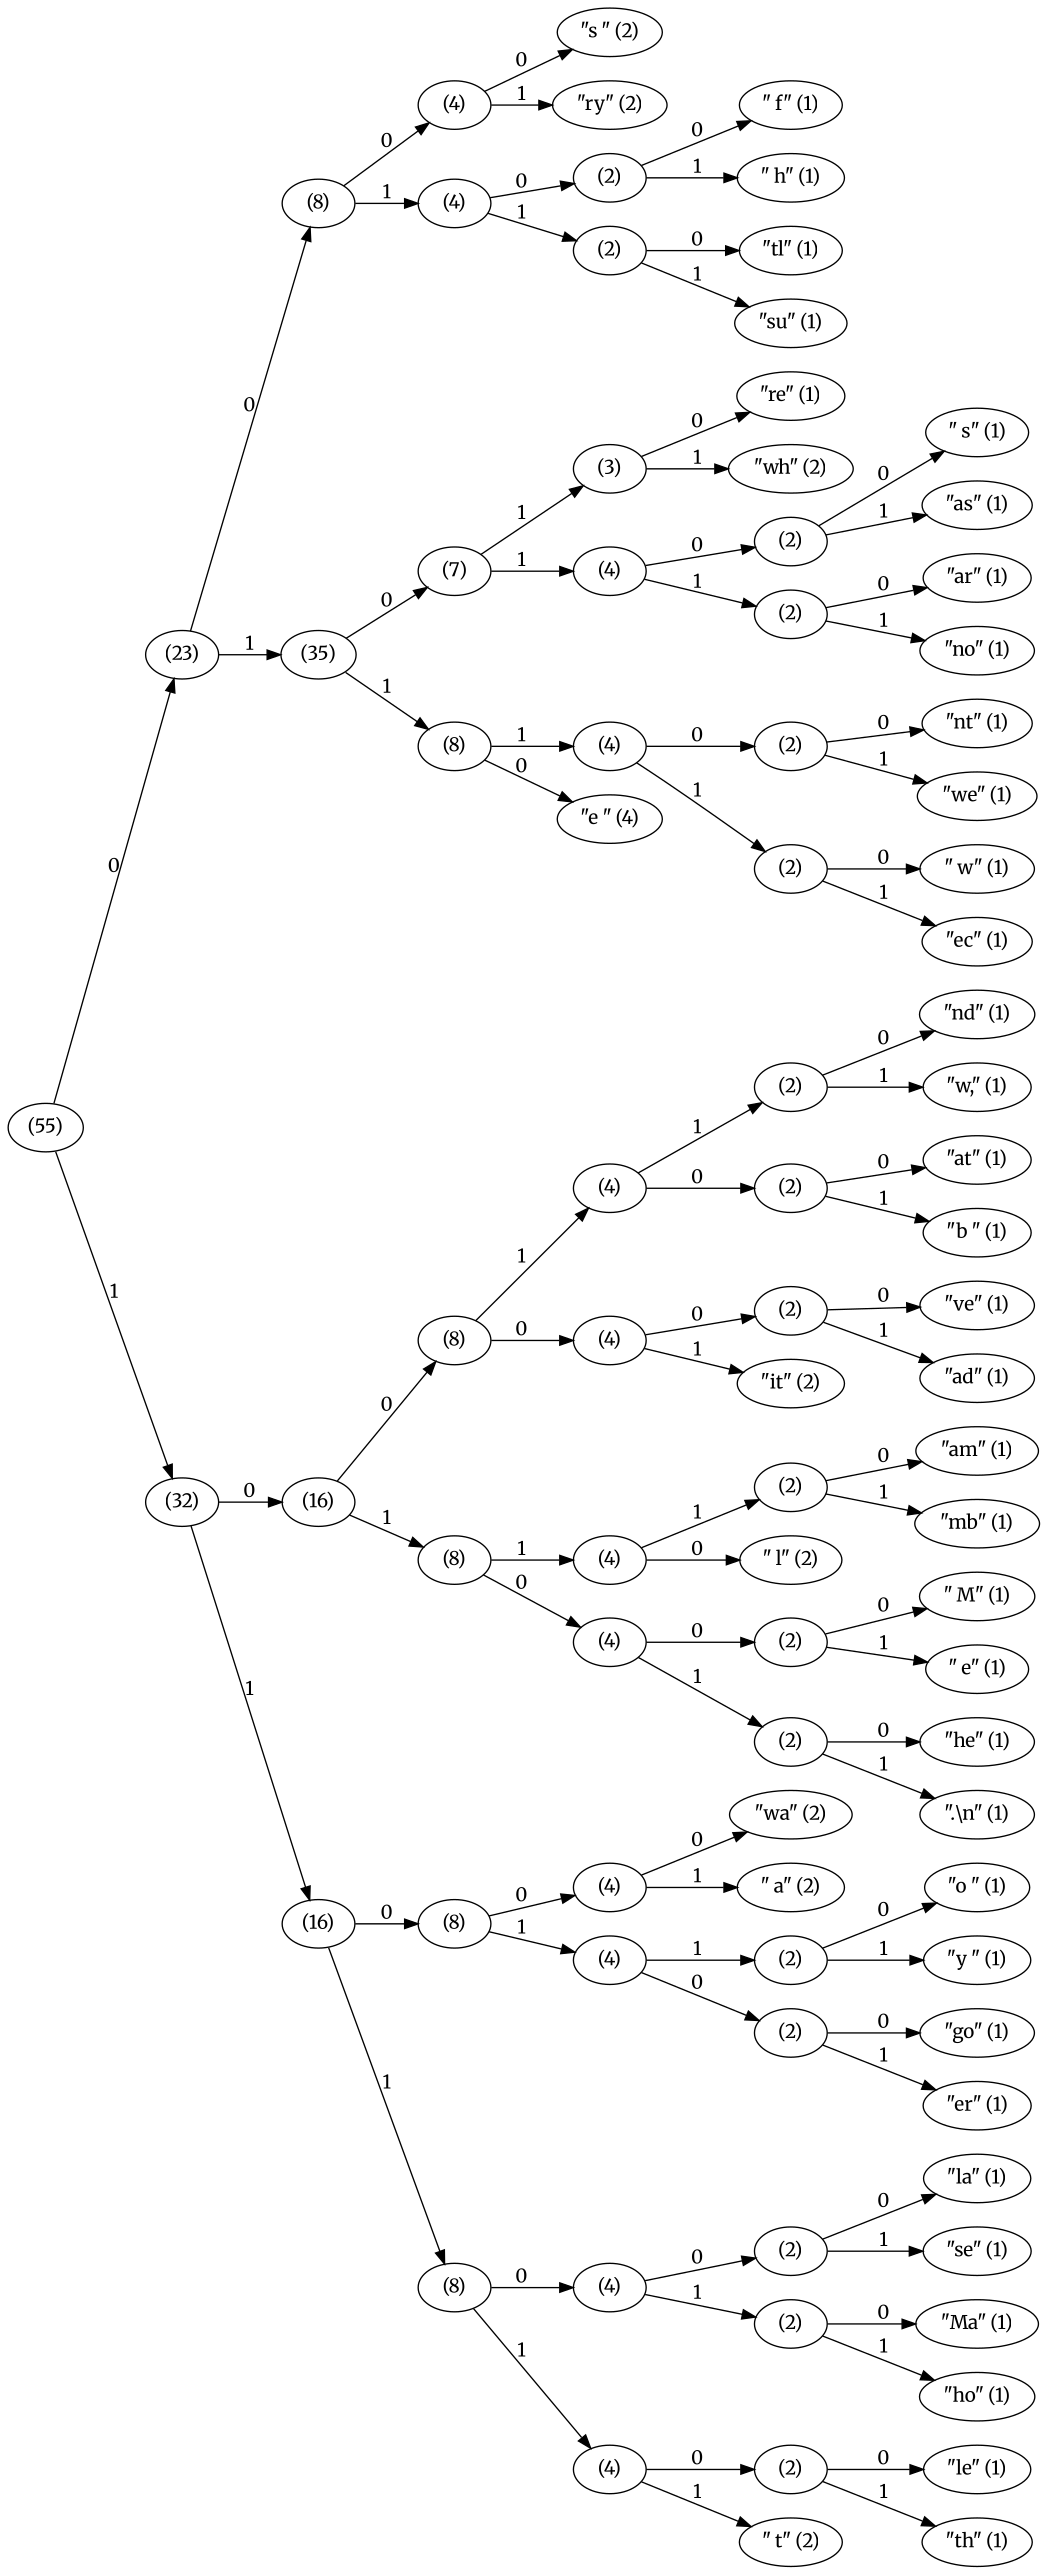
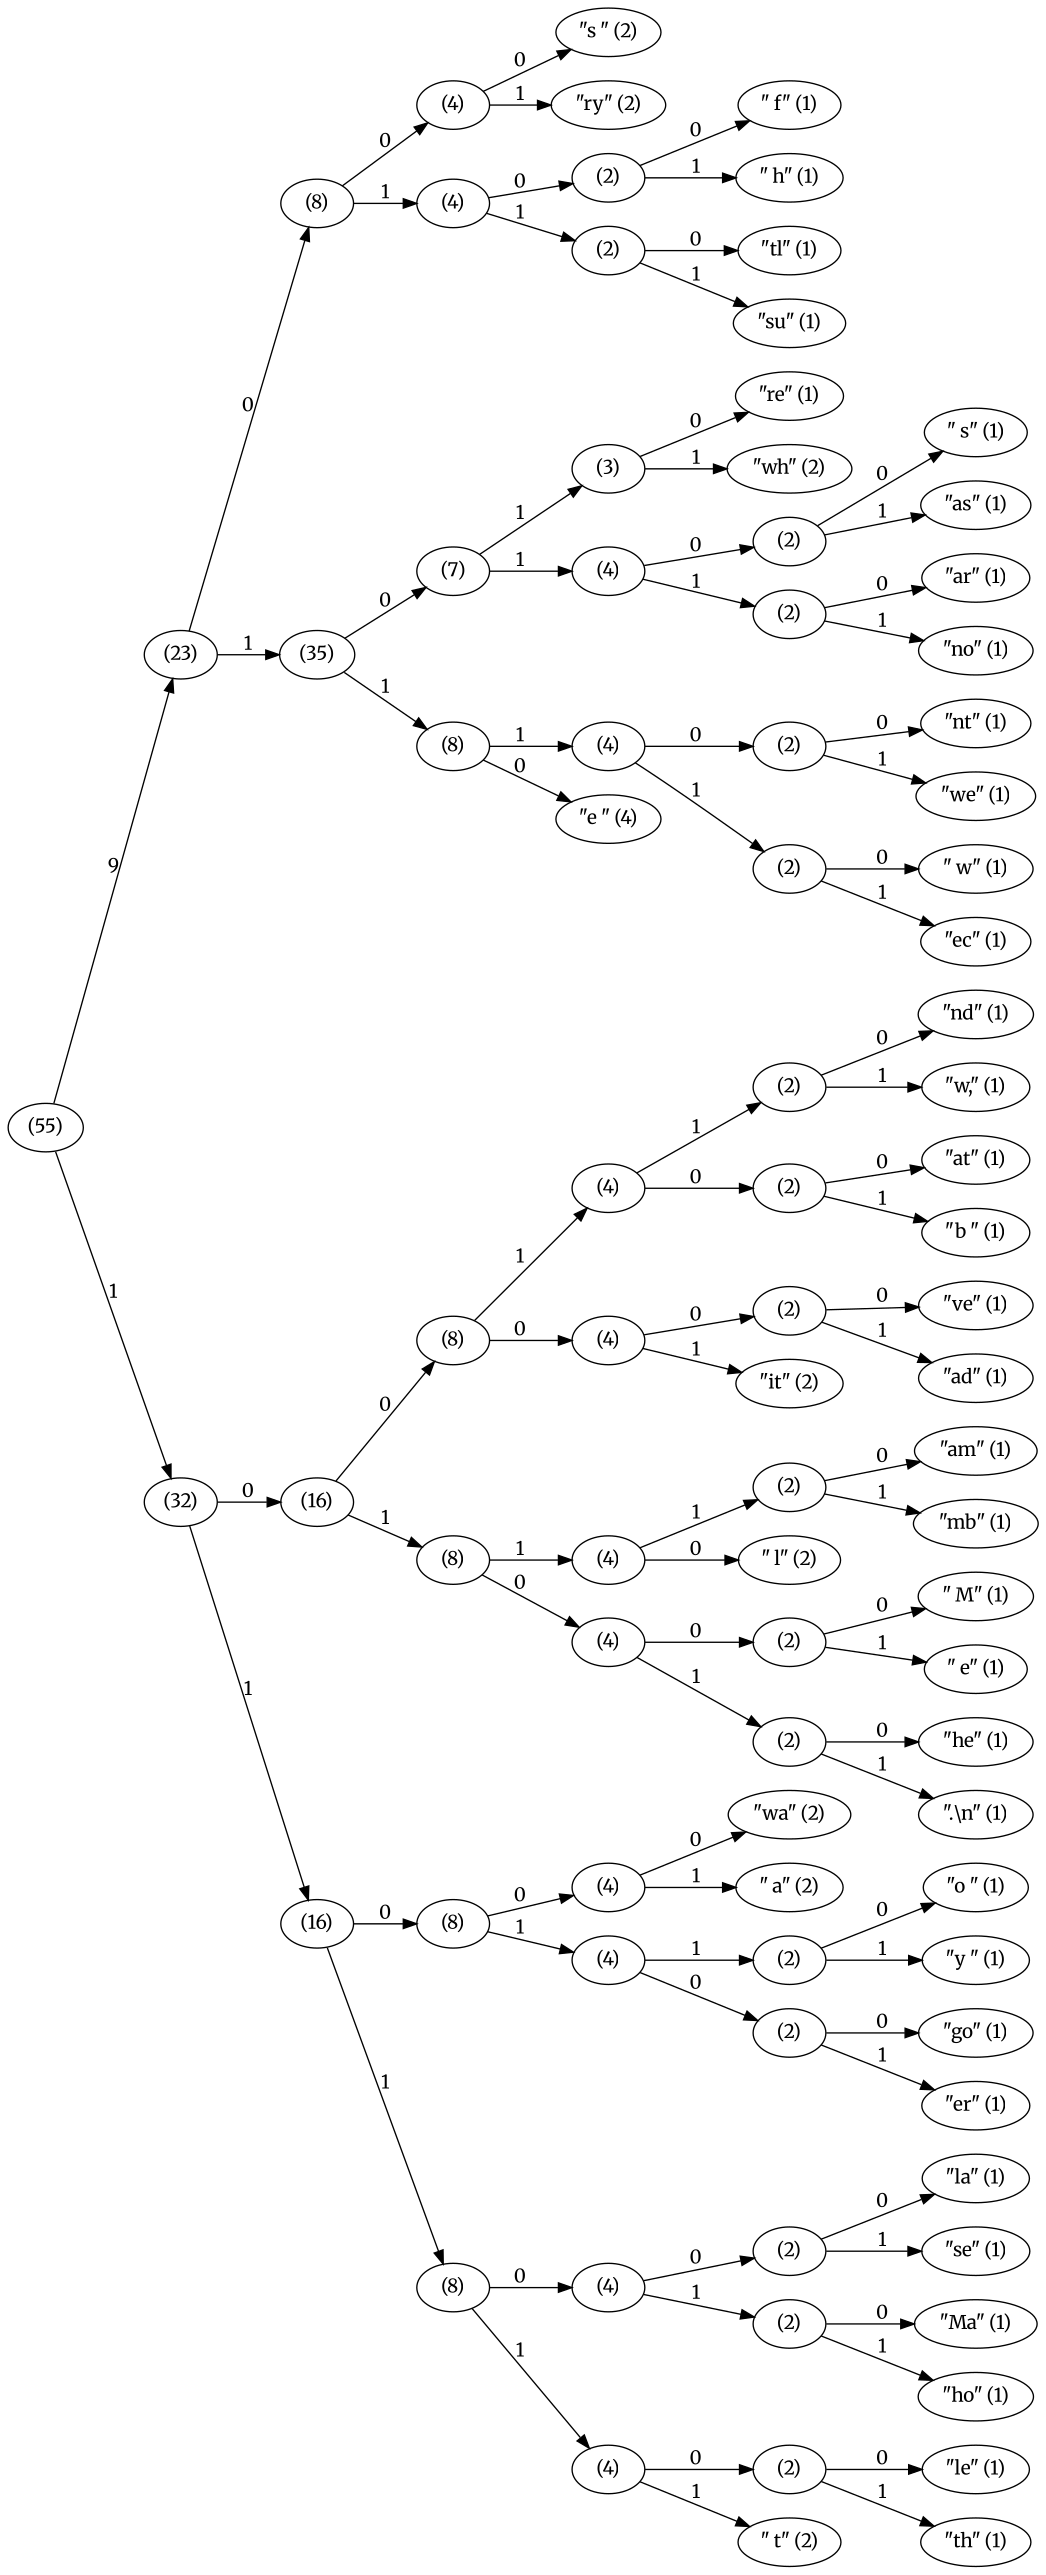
  digraph {
    fontname=Merriweather
    rankdir=LR
    node [fontname=Merriweather]
    edge [fontname=Merriweather]
    n1 [label="\" M\" (1)"]
    n2 [label="\" e\" (1)"]
    n3 [label="(2)"]
    n4 [label="\" s\" (1)"]
    n5 [label="\"as\" (1)"]
    n6 [label="(2)"]
    n7 [label="\"o \" (1)"]
    n8 [label="\"y \" (1)"]
    n9 [label="(2)"]
    n10 [label="\"nt\" (1)"]
    n11 [label="\"we\" (1)"]
    n12 [label="(2)"]
    n13 [label="\"ar\" (1)"]
    n14 [label="\"no\" (1)"]
    n15 [label="(2)"]
    n16 [label="\"nd\" (1)"]
    n17 [label="\"w,\" (1)"]
    n18 [label="(2)"]
    n19 [label="\"ve\" (1)"]
    n20 [label="\"ad\" (1)"]
    n21 [label="(2)"]
    n22 [label="\"am\" (1)"]
    n23 [label="\"mb\" (1)"]
    n24 [label="(2)"]
    n25 [label="\"le\" (1)"]
    n26 [label="\"th\" (1)"]
    n27 [label="(2)"]
    n28 [label="\"la\" (1)"]
    n29 [label="\"se\" (1)"]
    n30 [label="(2)"]
    n31 [label="\" f\" (1)"]
    n32 [label="\" h\" (1)"]
    n33 [label="(2)"]
    n34 [label="\"Ma\" (1)"]
    n35 [label="\"ho\" (1)"]
    n36 [label="(2)"]
    n37 [label="\"he\" (1)"]
    n38 [label="\".\\n\" (1)"]
    n39 [label="(2)"]
    n40 [label="\"go\" (1)"]
    n41 [label="\"er\" (1)"]
    n42 [label="(2)"]
    n43 [label="\" w\" (1)"]
    n44 [label="\"ec\" (1)"]
    n45 [label="(2)"]
    n46 [label="\"tl\" (1)"]
    n47 [label="\"su\" (1)"]
    n48 [label="(2)"]
    n49 [label="\"at\" (1)"]
    n50 [label="\"b \" (1)"]
    n51 [label="(2)"]
    n52 [label="\"re\" (1)"]
    n53 [label="\"wh\" (2)"]
    n54 [label="(3)"]
    n55 [label="(4)"]
    n56 [label="(4)"]
    n57 [label="\"wa\" (2)"]
    n58 [label="\" a\" (2)"]
    n59 [label="(4)"]
    n60 [label="\"it\" (2)"]
    n61 [label="(4)"]
    n62 [label="\" l\" (2)"]
    n63 [label="(4)"]
    n64 [label="(4)"]
    n65 [label="\"s \" (2)"]
    n66 [label="\"ry\" (2)"]
    n67 [label="(4)"]
    n68 [label="\" t\" (2)"]
    n69 [label="(4)"]
    n70 [label="(4)"]
    n71 [label="(4)"]
    n72 [label="(4)"]
    n73 [label="(4)"]
    n74 [label="(7)"]
    n75 [label="\"e \" (4)"]
    n76 [label="(8)"]
    n77 [label="(8)"]
    n78 [label="(8)"]
    n79 [label="(8)"]
    n80 [label="(8)"]
    n81 [label="(8)"]
    n82 [label="(35)"]
    n83 [label="(16)"]
    n84 [label="(16)"]
    n85 [label="(23)"]
    n86 [label="(32)"]
    n87 [label="(55)"]
    n3 -> n1 [label=0]
    n3 -> n2 [label=1]
    n6 -> n4 [label=0]
    n6 -> n5 [label=1]
    n9 -> n7 [label=0]
    n9 -> n8 [label=1]
    n12 -> n10 [label=0]
    n12 -> n11 [label=1]
    n15 -> n13 [label=0]
    n15 -> n14 [label=1]
    n18 -> n16 [label=0]
    n18 -> n17 [label=1]
    n21 -> n19 [label=0]
    n21 -> n20 [label=1]
    n24 -> n22 [label=0]
    n24 -> n23 [label=1]
    n27 -> n25 [label=0]
    n27 -> n26 [label=1]
    n30 -> n28 [label=0]
    n30 -> n29 [label=1]
    n33 -> n31 [label=0]
    n33 -> n32 [label=1]
    n36 -> n34 [label=0]
    n36 -> n35 [label=1]
    n39 -> n37 [label=0]
    n39 -> n38 [label=1]
    n42 -> n40 [label=0]
    n42 -> n41 [label=1]
    n45 -> n43 [label=0]
    n45 -> n44 [label=1]
    n48 -> n46 [label=0]
    n48 -> n47 [label=1]
    n51 -> n49 [label=0]
    n51 -> n50 [label=1]
    n54 -> n52 [label=0]
    n54 -> n53 [label=1]
    n55 -> n6 [label=0]
    n55 -> n15 [label=1]
    n56 -> n18 [label=1]
    n56 -> n51 [label=0]
    n59 -> n57 [label=0]
    n59 -> n58 [label=1]
    n61 -> n21 [label=0]
    n61 -> n60 [label=1]
    n63 -> n24 [label=1]
    n63 -> n62 [label=0]
    n64 -> n30 [label=0]
    n64 -> n36 [label=1]
    n67 -> n65 [label=0]
    n67 -> n66 [label=1]
    n69 -> n27 [label=0]
    n69 -> n68 [label=1]
    n70 -> n33 [label=0]
    n70 -> n48 [label=1]
    n71 -> n3 [label=0]
    n71 -> n39 [label=1]
    n72 -> n9 [label=1]
    n72 -> n42 [label=0]
    n73 -> n12 [label=0]
    n73 -> n45 [label=1]
    n74 -> n54 [label=1]
    n74 -> n55 [label=1]
    n76 -> n73 [label=1]
    n76 -> n75 [label=0]
    n77 -> n56 [label=1]
    n77 -> n61 [label=0]
    n78 -> n59 [label=0]
    n78 -> n72 [label=1]
    n79 -> n64 [label=0]
    n79 -> n69 [label=1]
    n80 -> n67 [label=0]
    n80 -> n70 [label=1]
    n81 -> n63 [label=1]
    n81 -> n71 [label=0]
    n82 -> n74 [label=0]
    n82 -> n76 [label=1]
    n83 -> n77 [label=0]
    n83 -> n81 [label=1]
    n84 -> n78 [label=0]
    n84 -> n79 [label=1]
    n85 -> n80 [label=0]
    n85 -> n82 [label=1]
    n86 -> n83 [label=0]
    n86 -> n84 [label=1]
-   n87 -> n85 [label=0]
+   n87 -> n85 [label=9]
    n87 -> n86 [label=1]
  }
